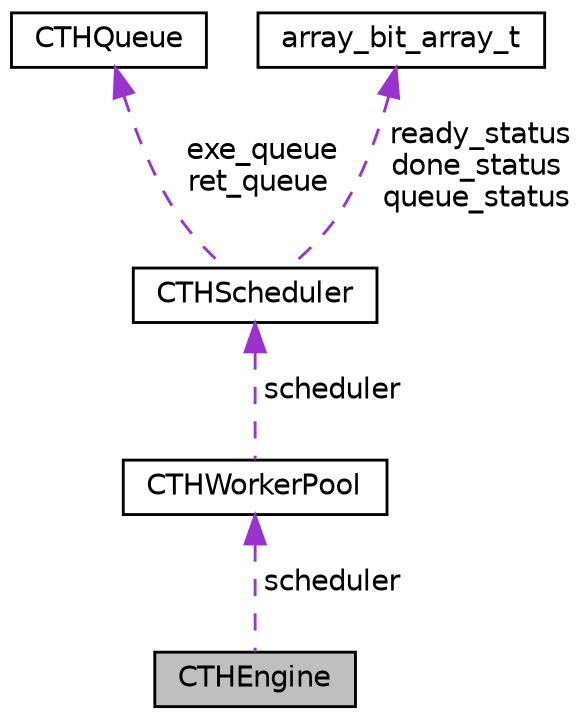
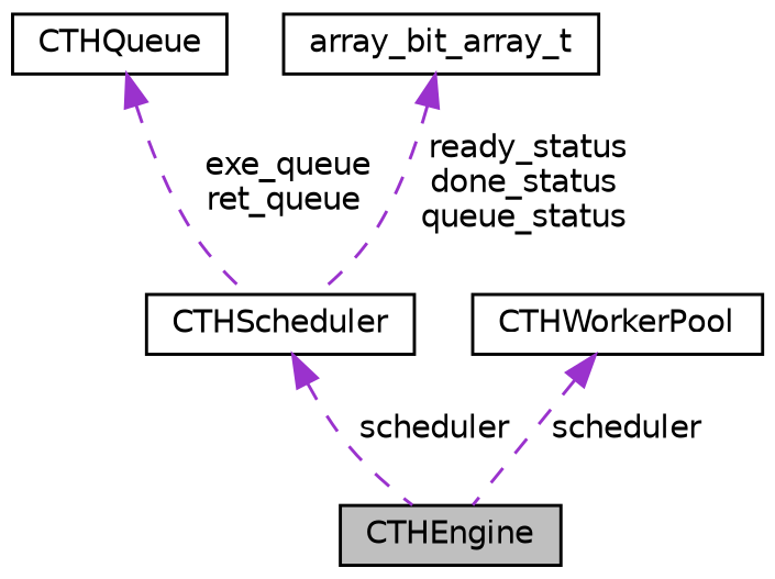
  digraph {
    node [color=black fillcolor=white fontname=Helvetica fontsize=10 shape=record style=filled]
    edge [color=darkorchid3 dir=back fontname=Helvetica fontsize=10 labelfontname=Helvetica labelfontsize=10 style=dashed]
    n1 [fillcolor=grey75 fontcolor=black height=0.2 label=CTHEngine width=0.4]
    n2 [height=0.2 label=CTHScheduler width=0.4]
    n3 [height=0.2 label=CTHQueue width=0.4]
    n4 [height=0.2 label=array_bit_array_t width=0.4]
    n5 [height=0.2 label=CTHWorkerPool width=0.4]
-   n2 -> n5 [label=" scheduler"]
+   n2 -> n1 [label=" scheduler"]
    n3 -> n2 [label=" exe_queue\nret_queue"]
    n4 -> n2 [label=" ready_status\ndone_status\nqueue_status"]
    n5 -> n1 [label=" scheduler"]
  }
